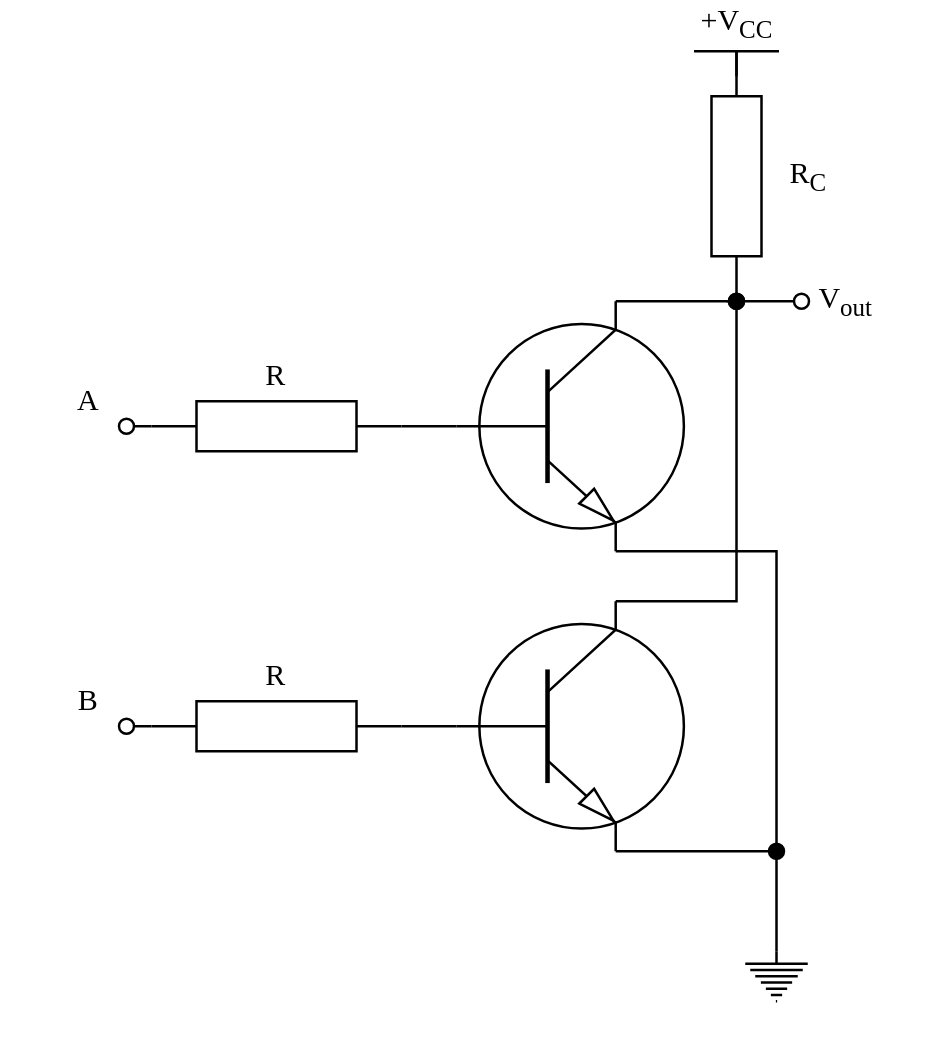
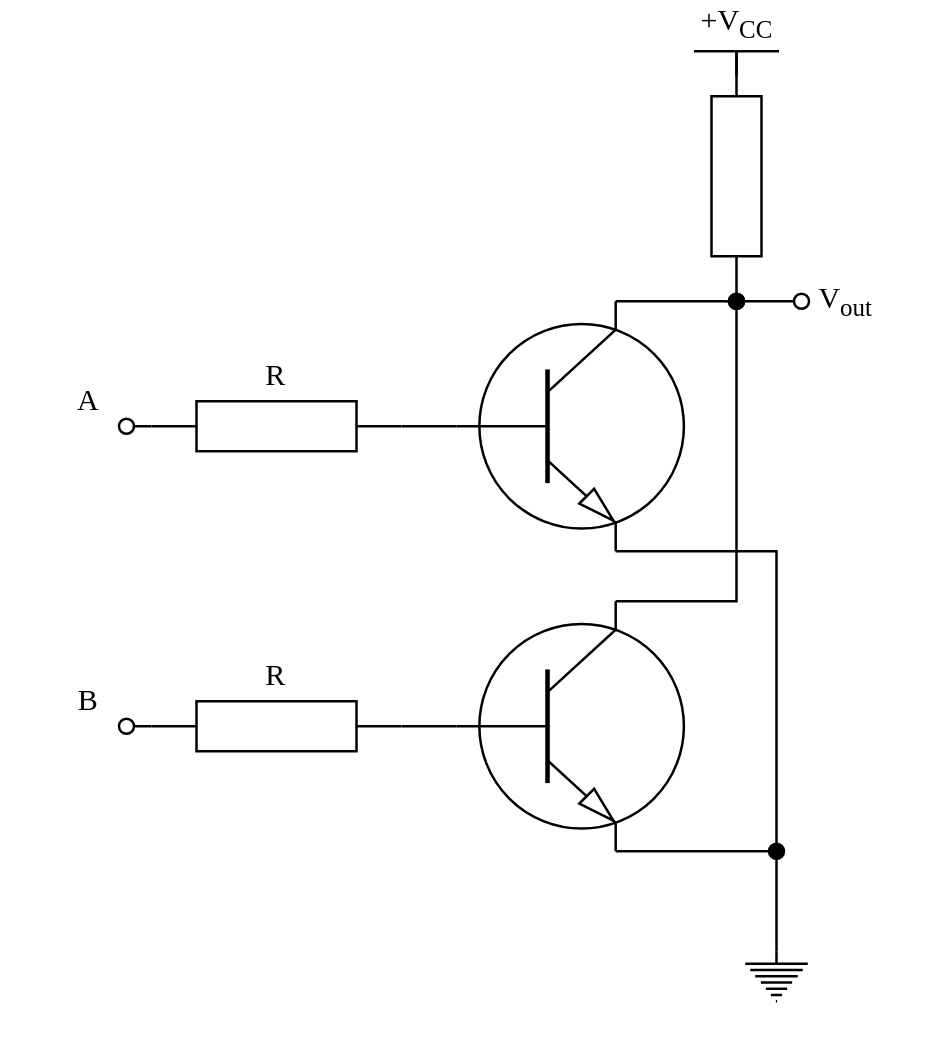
  <mxCell id="0" />
  <mxCell id="1" parent="0" />
  <mxCell id="2" style="edgeStyle=orthogonalEdgeStyle;rounded=0;orthogonalLoop=1;jettySize=auto;html=1;exitX=0.7;exitY=1;exitDx=0;exitDy=0;exitPerimeter=0;entryX=0.5;entryY=0;entryDx=0;entryDy=0;entryPerimeter=0;startArrow=none;startFill=0;endArrow=none;endFill=0;" edge="1" parent="1" source="3" target="11"><mxGeometry relative="1" as="geometry"><Array as="points"><mxPoint x="310" y="220" /></Array></mxGeometry></mxCell>
  <mxCell id="3" value="" style="verticalLabelPosition=bottom;shadow=0;dashed=0;align=center;html=1;verticalAlign=top;shape=mxgraph.electrical.transistors.npn_transistor_1;" vertex="1" parent="1"><mxGeometry x="180" y="120" width="95" height="100" as="geometry" /></mxCell>
  <mxCell id="4" style="edgeStyle=orthogonalEdgeStyle;rounded=0;orthogonalLoop=1;jettySize=auto;html=1;exitX=1;exitY=0.5;exitDx=0;exitDy=0;exitPerimeter=0;entryX=0.7;entryY=0;entryDx=0;entryDy=0;entryPerimeter=0;endArrow=none;endFill=0;startArrow=oval;startFill=1;" edge="1" parent="1" source="5" target="3"><mxGeometry relative="1" as="geometry"><Array as="points"><mxPoint x="260" y="120" /><mxPoint x="260" y="120" /></Array></mxGeometry></mxCell>
  <mxCell id="5" value="" style="pointerEvents=1;verticalLabelPosition=bottom;shadow=0;dashed=0;align=center;html=1;verticalAlign=top;shape=mxgraph.electrical.resistors.resistor_1;rotation=90;" vertex="1" parent="1"><mxGeometry x="244" y="60" width="100" height="20" as="geometry" /></mxCell>
  <mxCell id="6" value="+V&lt;sub&gt;CC&lt;/sub&gt;" style="verticalLabelPosition=top;verticalAlign=bottom;shape=mxgraph.electrical.signal_sources.vdd;shadow=0;dashed=0;align=center;strokeWidth=1;fontSize=12;html=1;flipV=1;fontFamily=Charter;" vertex="1" parent="1"><mxGeometry x="277" y="20" width="34" height="10" as="geometry" /></mxCell>
- <mxCell id="7" value="R&lt;sub&gt;C&lt;/sub&gt;" style="text;html=1;strokeColor=none;fillColor=none;align=center;verticalAlign=middle;whiteSpace=wrap;rounded=0;fontFamily=Charter;" vertex="1" parent="1"><mxGeometry x="308" y="60" width="30" height="20" as="geometry" /></mxCell>
  <mxCell id="8" style="edgeStyle=orthogonalEdgeStyle;rounded=0;orthogonalLoop=1;jettySize=auto;html=1;exitX=0.7;exitY=1;exitDx=0;exitDy=0;exitPerimeter=0;startArrow=none;startFill=0;endArrow=oval;endFill=1;" edge="1" parent="1" source="10"><mxGeometry relative="1" as="geometry"><mxPoint x="310" y="340" as="targetPoint" /><Array as="points"><mxPoint x="270" y="340" /><mxPoint x="270" y="340" /></Array></mxGeometry></mxCell>
  <mxCell id="9" style="edgeStyle=orthogonalEdgeStyle;rounded=0;orthogonalLoop=1;jettySize=auto;html=1;exitX=0.7;exitY=0;exitDx=0;exitDy=0;exitPerimeter=0;entryX=1;entryY=0.5;entryDx=0;entryDy=0;entryPerimeter=0;startArrow=none;startFill=0;endArrow=oval;endFill=1;" edge="1" parent="1" source="10" target="5"><mxGeometry relative="1" as="geometry"><Array as="points"><mxPoint x="294" y="240" /></Array></mxGeometry></mxCell>
  <mxCell id="10" value="" style="verticalLabelPosition=bottom;shadow=0;dashed=0;align=center;html=1;verticalAlign=top;shape=mxgraph.electrical.transistors.npn_transistor_1;" vertex="1" parent="1"><mxGeometry x="180" y="240" width="95" height="100" as="geometry" /></mxCell>
  <mxCell id="11" value="" style="pointerEvents=1;verticalLabelPosition=bottom;shadow=0;dashed=0;align=center;html=1;verticalAlign=top;shape=mxgraph.electrical.signal_sources.protective_earth;" vertex="1" parent="1"><mxGeometry x="297.5" y="380" width="25" height="20" as="geometry" /></mxCell>
  <mxCell id="12" style="edgeStyle=orthogonalEdgeStyle;rounded=0;orthogonalLoop=1;jettySize=auto;html=1;exitX=0;exitY=0.5;exitDx=0;exitDy=0;exitPerimeter=0;startArrow=none;startFill=0;endArrow=none;endFill=0;entryX=0;entryY=0.5;entryDx=0;entryDy=0;entryPerimeter=0;" edge="1" parent="1" source="14" target="3"><mxGeometry relative="1" as="geometry"><mxPoint x="180" y="170" as="targetPoint" /></mxGeometry></mxCell>
  <mxCell id="13" style="edgeStyle=orthogonalEdgeStyle;rounded=0;orthogonalLoop=1;jettySize=auto;html=1;exitX=1;exitY=0.5;exitDx=0;exitDy=0;exitPerimeter=0;startArrow=none;startFill=0;endArrow=oval;endFill=0;" edge="1" parent="1" source="14"><mxGeometry relative="1" as="geometry"><mxPoint x="50" y="170" as="targetPoint" /></mxGeometry></mxCell>
  <mxCell id="14" value="" style="pointerEvents=1;verticalLabelPosition=bottom;shadow=0;dashed=0;align=center;html=1;verticalAlign=top;shape=mxgraph.electrical.resistors.resistor_1;rotation=-180;" vertex="1" parent="1"><mxGeometry x="60" y="160" width="100" height="20" as="geometry" /></mxCell>
  <mxCell id="15" style="edgeStyle=orthogonalEdgeStyle;rounded=0;orthogonalLoop=1;jettySize=auto;html=1;exitX=0;exitY=0.5;exitDx=0;exitDy=0;exitPerimeter=0;entryX=0;entryY=0.5;entryDx=0;entryDy=0;entryPerimeter=0;startArrow=none;startFill=0;endArrow=none;endFill=0;" edge="1" parent="1" source="17" target="10"><mxGeometry relative="1" as="geometry" /></mxCell>
  <mxCell id="16" style="edgeStyle=orthogonalEdgeStyle;rounded=0;orthogonalLoop=1;jettySize=auto;html=1;exitX=1;exitY=0.5;exitDx=0;exitDy=0;exitPerimeter=0;startArrow=none;startFill=0;endArrow=oval;endFill=0;" edge="1" parent="1" source="17"><mxGeometry relative="1" as="geometry"><mxPoint x="50" y="290" as="targetPoint" /></mxGeometry></mxCell>
  <mxCell id="17" value="" style="pointerEvents=1;verticalLabelPosition=bottom;shadow=0;dashed=0;align=center;html=1;verticalAlign=top;shape=mxgraph.electrical.resistors.resistor_1;rotation=-180;" vertex="1" parent="1"><mxGeometry x="60" y="280" width="100" height="20" as="geometry" /></mxCell>
  <mxCell id="18" value="R" style="text;html=1;strokeColor=none;fillColor=none;align=center;verticalAlign=middle;whiteSpace=wrap;rounded=0;fontFamily=Charter;" vertex="1" parent="1"><mxGeometry x="95" y="140" width="30" height="20" as="geometry" /></mxCell>
  <mxCell id="19" value="R" style="text;html=1;strokeColor=none;fillColor=none;align=center;verticalAlign=middle;whiteSpace=wrap;rounded=0;fontFamily=Charter;" vertex="1" parent="1"><mxGeometry x="95" y="260" width="30" height="20" as="geometry" /></mxCell>
  <mxCell id="20" value="A" style="text;html=1;strokeColor=none;fillColor=none;align=center;verticalAlign=middle;whiteSpace=wrap;rounded=0;fontFamily=Charter;" vertex="1" parent="1"><mxGeometry x="20" y="150" width="30" height="20" as="geometry" /></mxCell>
  <mxCell id="21" value="B" style="text;html=1;strokeColor=none;fillColor=none;align=center;verticalAlign=middle;whiteSpace=wrap;rounded=0;fontFamily=Charter;" vertex="1" parent="1"><mxGeometry x="20" y="270" width="30" height="20" as="geometry" /></mxCell>
  <mxCell id="22" value="" style="endArrow=oval;html=1;rounded=0;endFill=0;" edge="1" parent="1"><mxGeometry width="50" height="50" relative="1" as="geometry"><mxPoint x="290" y="120" as="sourcePoint" /><mxPoint x="320" y="120" as="targetPoint" /></mxGeometry></mxCell>
  <mxCell id="23" value="V&lt;sub&gt;out&lt;/sub&gt;" style="text;html=1;strokeColor=none;fillColor=none;align=center;verticalAlign=middle;whiteSpace=wrap;rounded=0;fontFamily=Charter;" vertex="1" parent="1"><mxGeometry x="322.5" y="110" width="30" height="20" as="geometry" /></mxCell>
